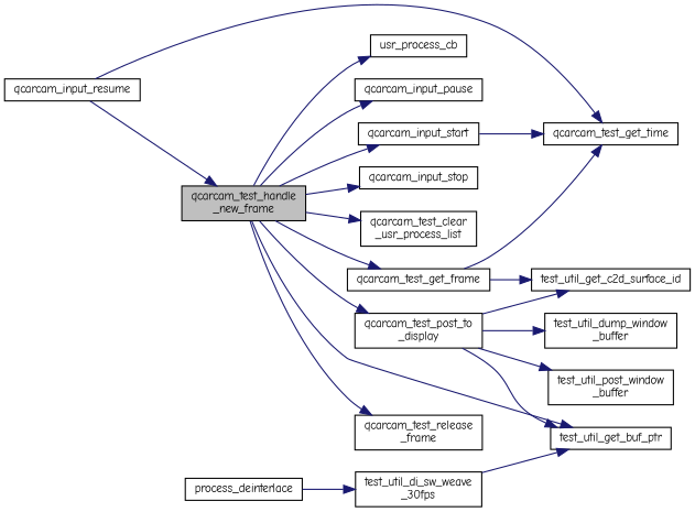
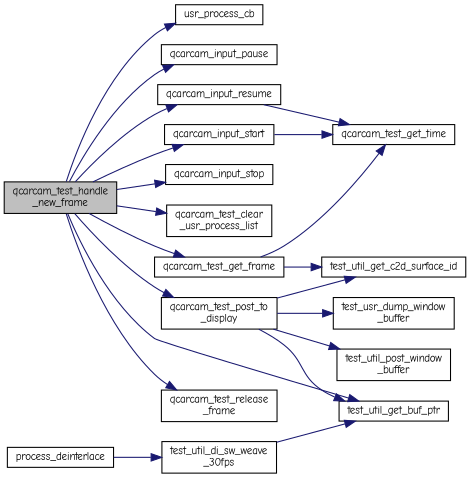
  digraph {
    fontname="Comic Neue"
    rankdir=LR
    node [color=black fillcolor=white fontname="Comic Neue" fontsize=10 shape=record style=filled]
    edge [color=midnightblue fontname="Comic Neue" fontsize=10 labelfontname=Helvetica labelfontsize=10 style=solid]
    n1 [fillcolor=grey75 fontcolor=black height=0.2 label="qcarcam_test_handle\l_new_frame" width=0.4]
    n2 [height=0.2 label=qcarcam_input_pause width=0.4]
    n3 [height=0.2 label=qcarcam_input_resume width=0.4]
    n4 [height=0.2 label=qcarcam_input_start width=0.4]
    n5 [height=0.2 label=qcarcam_input_stop width=0.4]
    n6 [height=0.2 label="qcarcam_test_clear\l_usr_process_list" width=0.4]
    n7 [height=0.2 label=qcarcam_test_get_frame width=0.4]
    n8 [height=0.2 label=test_util_get_buf_ptr width=0.4]
    n9 [height=0.2 label="qcarcam_test_post_to\l_display" width=0.4]
    n10 [height=0.2 label="qcarcam_test_release\l_frame" width=0.4]
    n11 [height=0.2 label=usr_process_cb width=0.4]
    n12 [height=0.2 label=qcarcam_test_get_time width=0.4]
    n13 [height=0.2 label=test_util_get_c2d_surface_id width=0.4]
-   n14 [height=0.2 label="test_util_dump_window\l_buffer" width=0.4]
+   n14 [height=0.2 label="test_usr_dump_window\l_buffer" width=0.4]
    n15 [height=0.2 label="test_util_post_window\l_buffer" width=0.4]
    n16 [height=0.2 label=process_deinterlace width=0.4]
    n17 [height=0.2 label="test_util_di_sw_weave\l_30fps" width=0.4]
    n1 -> n2
-   n3 -> n1
+   n1 -> n3
    n1 -> n4
    n1 -> n5
    n1 -> n6
    n1 -> n7
    n1 -> n8
    n1 -> n9
    n1 -> n10
    n1 -> n11
    n3 -> n12
    n4 -> n12
    n7 -> n12
    n7 -> n13
    n9 -> n8
    n9 -> n13
    n9 -> n14
    n9 -> n15
    n16 -> n17
    n17 -> n8
  }
